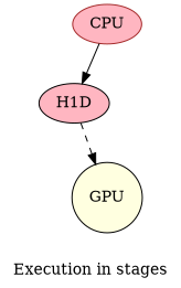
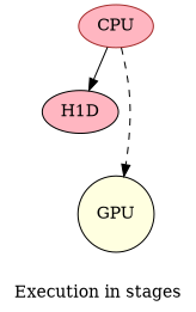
  digraph {
    label="Execution in stages"
    node [color=black fillcolor=lightpink shape=ellipse style=filled]
    n1 [color=brown label=CPU]
    n2 [label=H1D]
    n3 [fillcolor=lightyellow label=GPU shape=circle]
    n1 -> n2 [style=solid]
-   n2 -> n3 [style=dashed]
+   n1 -> n3 [style=dashed]
  }
